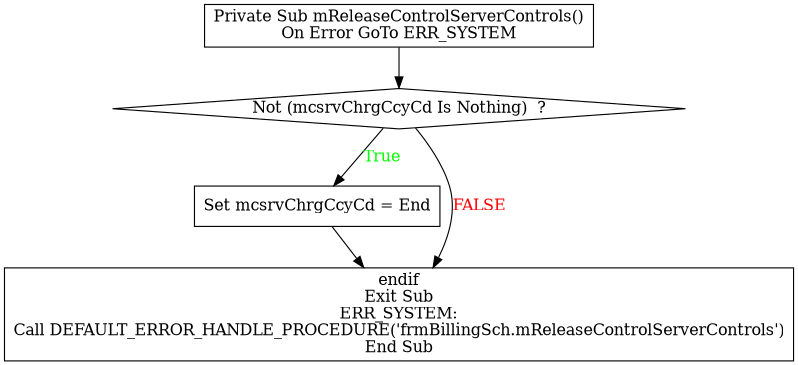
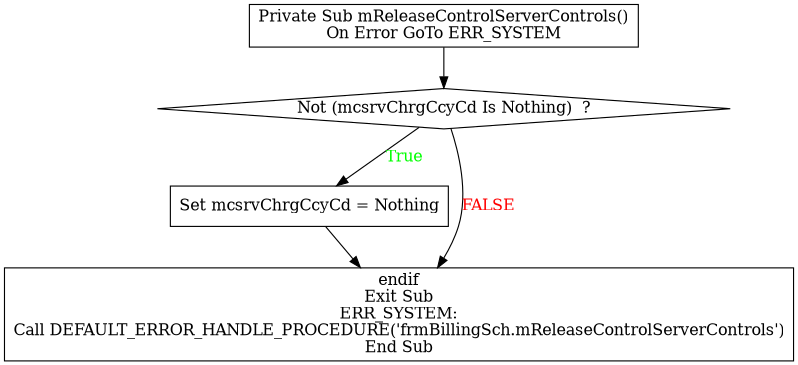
  digraph {
    node [shape=box]
    n1 [label="Private Sub mReleaseControlServerControls()\nOn Error GoTo ERR_SYSTEM"]
    n2 [label="Not (mcsrvChrgCcyCd Is Nothing)  ?" shape=diamond]
-   n3 [label="Set mcsrvChrgCcyCd = End"]
+   n3 [label="Set mcsrvChrgCcyCd = Nothing"]
    n4 [label="endif\nExit Sub\nERR_SYSTEM:\nCall DEFAULT_ERROR_HANDLE_PROCEDURE('frmBillingSch.mReleaseControlServerControls')\nEnd Sub"]
    n1 -> n2
    n2 -> n3 [fontcolor=GREEN label=True]
    n2 -> n4 [fontcolor=RED label=FALSE]
    n3 -> n4
  }
